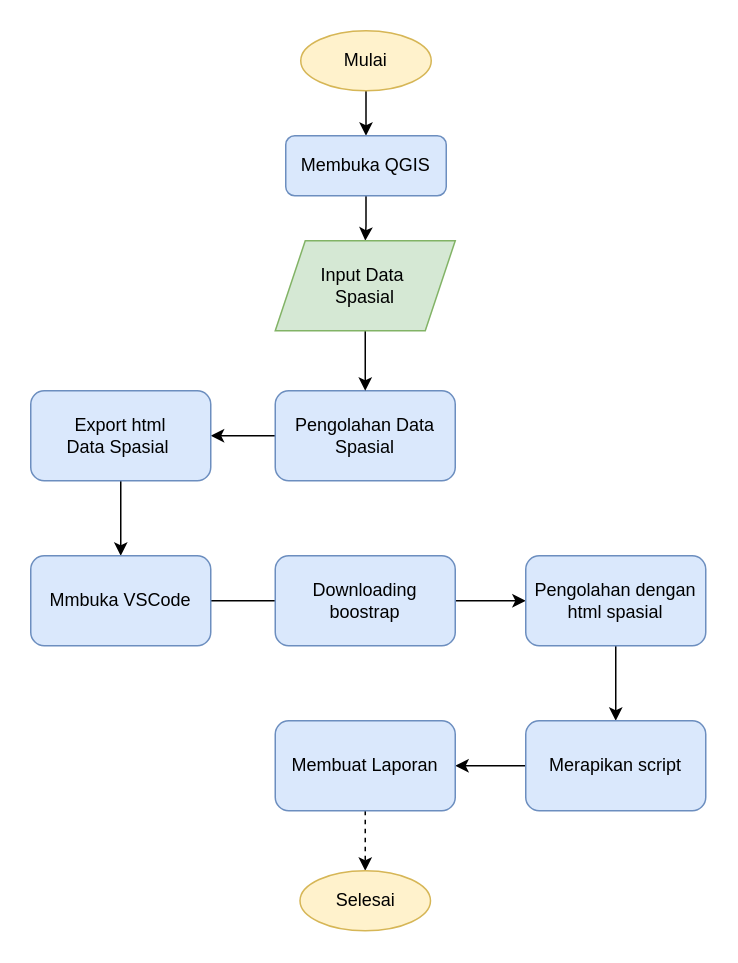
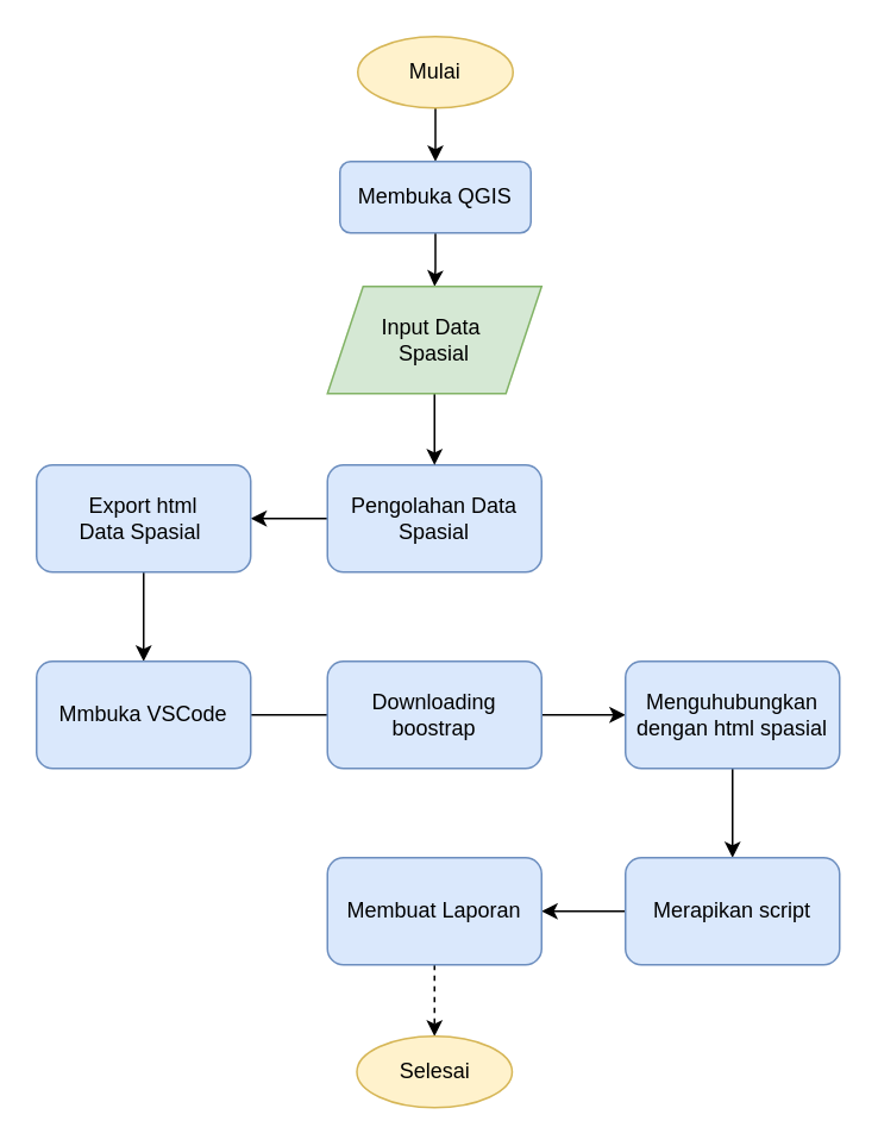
  <mxCell id="0" />
  <mxCell id="1" parent="0" />
  <mxCell id="2" style="edgeStyle=orthogonalEdgeStyle;rounded=0;orthogonalLoop=1;jettySize=auto;html=1;" edge="1" parent="1" source="3" target="5"><mxGeometry relative="1" as="geometry" /></mxCell>
  <mxCell id="3" value="Mulai" style="ellipse;whiteSpace=wrap;html=1;fillColor=#fff2cc;strokeColor=#d6b656;" vertex="1" parent="1"><mxGeometry x="200" y="20" width="87" height="40" as="geometry" /></mxCell>
  <mxCell id="4" style="edgeStyle=orthogonalEdgeStyle;rounded=0;orthogonalLoop=1;jettySize=auto;html=1;entryX=0.5;entryY=0;entryDx=0;entryDy=0;" edge="1" parent="1" source="5" target="9"><mxGeometry relative="1" as="geometry" /></mxCell>
  <mxCell id="5" value="Membuka QGIS" style="rounded=1;whiteSpace=wrap;html=1;fillColor=#dae8fc;strokeColor=#6c8ebf;" vertex="1" parent="1"><mxGeometry x="190" y="90" width="107" height="40" as="geometry" /></mxCell>
  <mxCell id="6" style="edgeStyle=orthogonalEdgeStyle;rounded=0;orthogonalLoop=1;jettySize=auto;html=1;entryX=1;entryY=0.5;entryDx=0;entryDy=0;" edge="1" parent="1" source="7" target="11"><mxGeometry relative="1" as="geometry" /></mxCell>
  <mxCell id="7" value="Pengolahan Data Spasial" style="rounded=1;whiteSpace=wrap;html=1;fillColor=#dae8fc;strokeColor=#6c8ebf;" vertex="1" parent="1"><mxGeometry x="183" y="260" width="120" height="60" as="geometry" /></mxCell>
  <mxCell id="8" style="edgeStyle=orthogonalEdgeStyle;rounded=0;orthogonalLoop=1;jettySize=auto;html=1;" edge="1" parent="1" source="9" target="7"><mxGeometry relative="1" as="geometry" /></mxCell>
  <mxCell id="9" value="Input Data&amp;nbsp;&lt;div&gt;Spasial&lt;/div&gt;" style="shape=parallelogram;perimeter=parallelogramPerimeter;whiteSpace=wrap;html=1;fixedSize=1;fillColor=#d5e8d4;strokeColor=#82b366;" vertex="1" parent="1"><mxGeometry x="183" y="160" width="120" height="60" as="geometry" /></mxCell>
  <mxCell id="10" style="edgeStyle=orthogonalEdgeStyle;rounded=0;orthogonalLoop=1;jettySize=auto;html=1;entryX=0.5;entryY=0;entryDx=0;entryDy=0;" edge="1" parent="1" source="11" target="13"><mxGeometry relative="1" as="geometry" /></mxCell>
  <mxCell id="11" value="Export html&lt;div&gt;Data Spasial&amp;nbsp;&lt;/div&gt;" style="rounded=1;whiteSpace=wrap;html=1;fillColor=#dae8fc;strokeColor=#6c8ebf;" vertex="1" parent="1"><mxGeometry x="20" y="260" width="120" height="60" as="geometry" /></mxCell>
  <mxCell id="12" style="edgeStyle=orthogonalEdgeStyle;rounded=0;orthogonalLoop=1;jettySize=auto;html=1;endArrow=none;" edge="1" parent="1" source="13" target="15"><mxGeometry relative="1" as="geometry" /></mxCell>
  <mxCell id="13" value="Mmbuka VSCode" style="rounded=1;whiteSpace=wrap;html=1;fillColor=#dae8fc;strokeColor=#6c8ebf;" vertex="1" parent="1"><mxGeometry x="20" y="370" width="120" height="60" as="geometry" /></mxCell>
  <mxCell id="14" style="edgeStyle=orthogonalEdgeStyle;rounded=0;orthogonalLoop=1;jettySize=auto;html=1;entryX=0;entryY=0.5;entryDx=0;entryDy=0;" edge="1" parent="1" source="15" target="17"><mxGeometry relative="1" as="geometry" /></mxCell>
  <mxCell id="15" value="Downloading boostrap" style="rounded=1;whiteSpace=wrap;html=1;fillColor=#dae8fc;strokeColor=#6c8ebf;" vertex="1" parent="1"><mxGeometry x="183" y="370" width="120" height="60" as="geometry" /></mxCell>
  <mxCell id="16" style="edgeStyle=orthogonalEdgeStyle;rounded=0;orthogonalLoop=1;jettySize=auto;html=1;entryX=0.5;entryY=0;entryDx=0;entryDy=0;" edge="1" parent="1" source="17" target="19"><mxGeometry relative="1" as="geometry" /></mxCell>
- <mxCell id="17" value="Pengolahan dengan html spasial" style="rounded=1;whiteSpace=wrap;html=1;fillColor=#dae8fc;strokeColor=#6c8ebf;" vertex="1" parent="1"><mxGeometry x="350" y="370" width="120" height="60" as="geometry" /></mxCell>
+ <mxCell id="17" value="Menguhubungkan dengan html spasial" style="rounded=1;whiteSpace=wrap;html=1;fillColor=#dae8fc;strokeColor=#6c8ebf;" vertex="1" parent="1"><mxGeometry x="350" y="370" width="120" height="60" as="geometry" /></mxCell>
  <mxCell id="18" style="edgeStyle=orthogonalEdgeStyle;rounded=0;orthogonalLoop=1;jettySize=auto;html=1;entryX=1;entryY=0.5;entryDx=0;entryDy=0;" edge="1" parent="1" source="19" target="21"><mxGeometry relative="1" as="geometry" /></mxCell>
  <mxCell id="19" value="Merapikan script" style="rounded=1;whiteSpace=wrap;html=1;fillColor=#dae8fc;strokeColor=#6c8ebf;" vertex="1" parent="1"><mxGeometry x="350" y="480" width="120" height="60" as="geometry" /></mxCell>
  <mxCell id="20" style="edgeStyle=orthogonalEdgeStyle;rounded=0;orthogonalLoop=1;jettySize=auto;html=1;entryX=0.5;entryY=0;entryDx=0;entryDy=0;dashed=1;" edge="1" parent="1" source="21" target="22"><mxGeometry relative="1" as="geometry" /></mxCell>
  <mxCell id="21" value="Membuat Laporan" style="rounded=1;whiteSpace=wrap;html=1;fillColor=#dae8fc;strokeColor=#6c8ebf;" vertex="1" parent="1"><mxGeometry x="183" y="480" width="120" height="60" as="geometry" /></mxCell>
  <mxCell id="22" value="Selesai" style="ellipse;whiteSpace=wrap;html=1;fillColor=#fff2cc;strokeColor=#d6b656;" vertex="1" parent="1"><mxGeometry x="199.5" y="580" width="87" height="40" as="geometry" /></mxCell>
